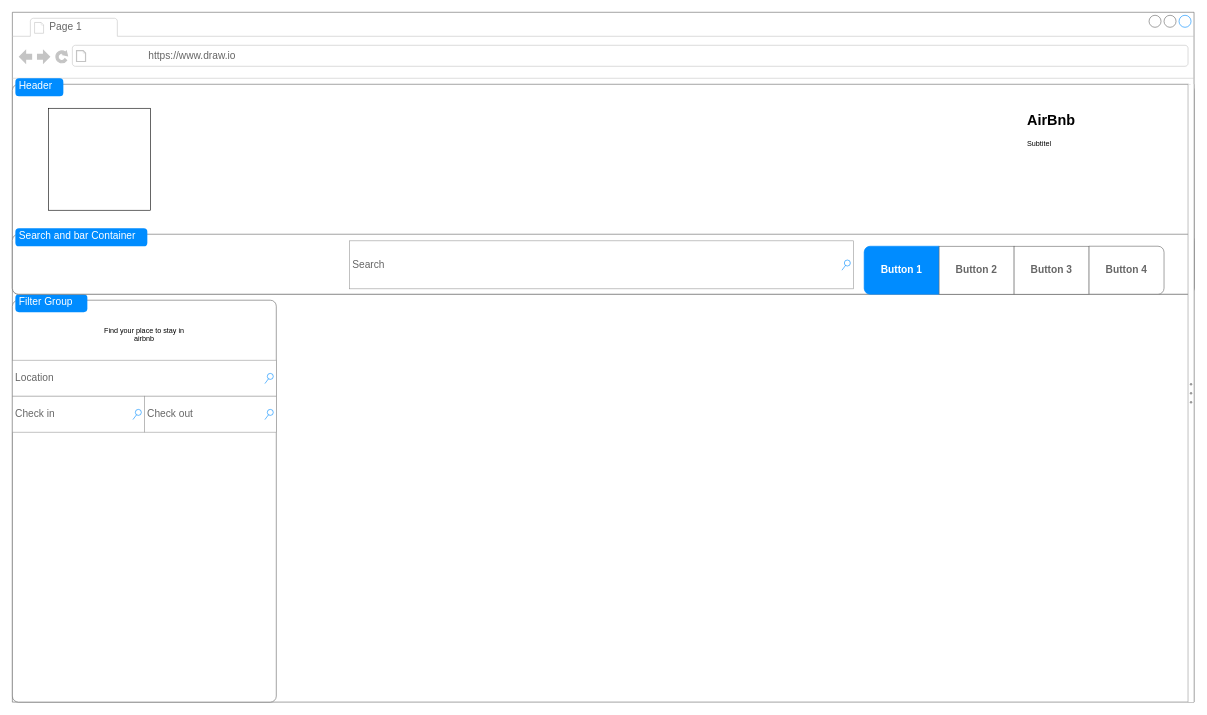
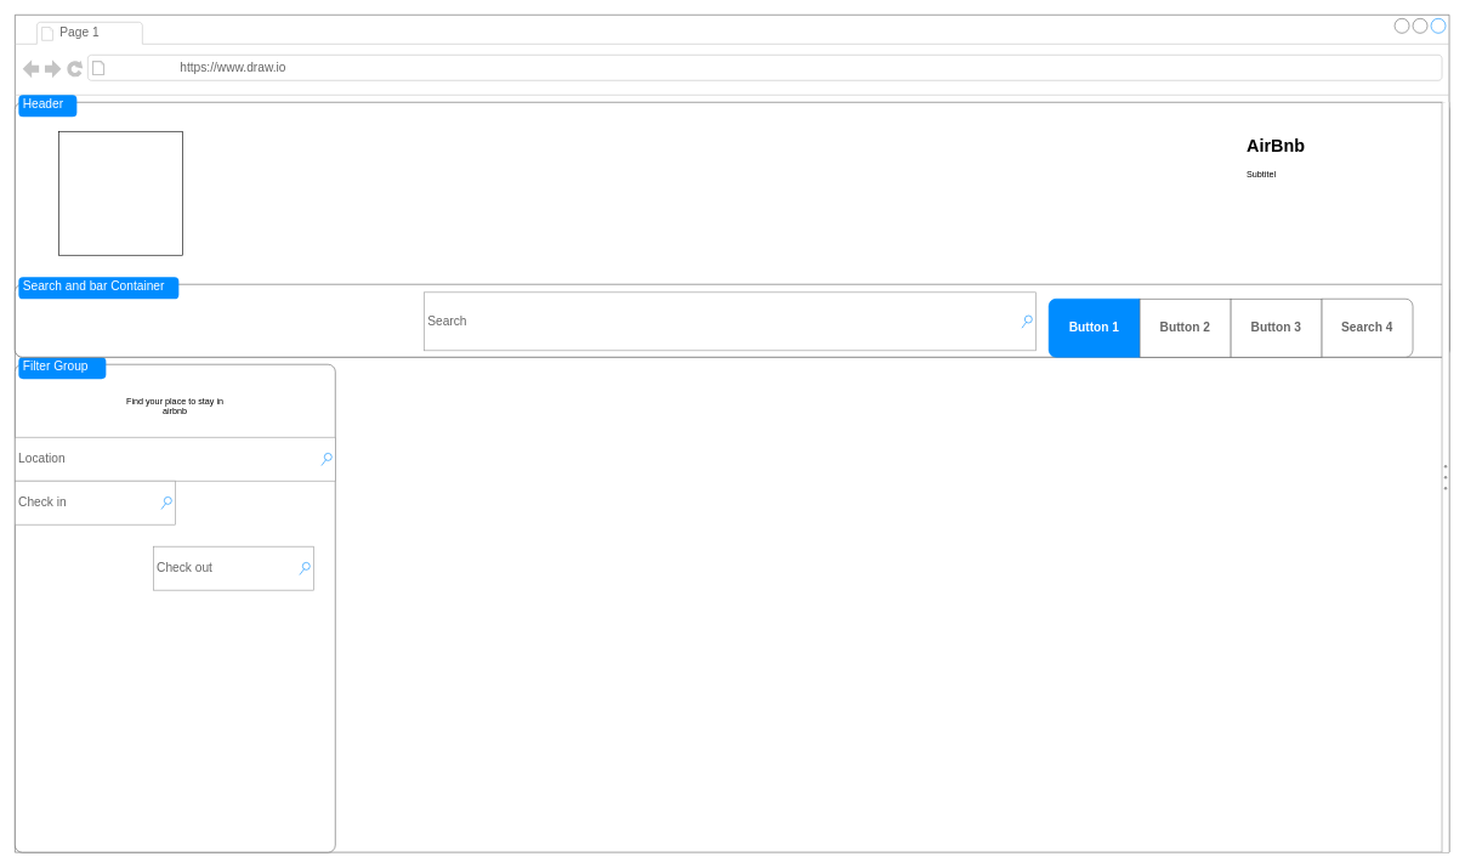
  <mxCell id="0" />
  <mxCell id="1" parent="0" />
  <mxCell id="2" value="" style="strokeWidth=1;shadow=0;dashed=0;align=center;html=1;shape=mxgraph.mockup.containers.browserWindow;rSize=0;strokeColor=#666666;strokeColor2=#008cff;strokeColor3=#c4c4c4;mainText=,;recursiveResize=0;" vertex="1" parent="1"><mxGeometry x="20" y="20" width="1970" height="1150" as="geometry" /></mxCell>
  <mxCell id="3" value="Page 1" style="strokeWidth=1;shadow=0;dashed=0;align=center;html=1;shape=mxgraph.mockup.containers.anchor;fontSize=17;fontColor=#666666;align=left;whiteSpace=wrap;" vertex="1" parent="2"><mxGeometry x="60" y="12" width="110" height="26" as="geometry" /></mxCell>
  <mxCell id="4" value="https://www.draw.io" style="strokeWidth=1;shadow=0;dashed=0;align=center;html=1;shape=mxgraph.mockup.containers.anchor;rSize=0;fontSize=17;fontColor=#666666;align=left;" vertex="1" parent="2"><mxGeometry x="225" y="60" width="250" height="26" as="geometry" /></mxCell>
  <mxCell id="5" value="" style="shape=mxgraph.mockup.containers.marginRect;rectMarginTop=10;strokeColor=#666666;strokeWidth=1;dashed=0;rounded=1;arcSize=5;recursiveResize=0;html=1;whiteSpace=wrap;" vertex="1" parent="2"><mxGeometry y="470" width="440" height="680" as="geometry" /></mxCell>
  <mxCell id="6" value="Filter Group" style="shape=rect;strokeColor=none;fillColor=#008cff;strokeWidth=1;dashed=0;rounded=1;arcSize=20;fontColor=#ffffff;fontSize=17;spacing=2;spacingTop=-2;align=left;autosize=1;spacingLeft=4;resizeWidth=0;resizeHeight=0;perimeter=none;html=1;whiteSpace=wrap;" vertex="1" parent="5"><mxGeometry x="5" width="120" height="30" as="geometry" /></mxCell>
  <mxCell id="7" value="Find your place to stay in airbnb&lt;div&gt;&lt;br&gt;&lt;/div&gt;" style="text;html=1;align=center;verticalAlign=middle;whiteSpace=wrap;rounded=0;" vertex="1" parent="5"><mxGeometry x="145" y="50" width="150" height="50" as="geometry" /></mxCell>
  <mxCell id="8" value="Location" style="strokeWidth=1;shadow=0;dashed=0;align=center;html=1;shape=mxgraph.mockup.forms.searchBox;strokeColor=#999999;mainText=;strokeColor2=#008cff;fontColor=#666666;fontSize=17;align=left;spacingLeft=3;whiteSpace=wrap;" vertex="1" parent="5"><mxGeometry y="110" width="440" height="60" as="geometry" /></mxCell>
  <mxCell id="9" value="Check in" style="strokeWidth=1;shadow=0;dashed=0;align=center;html=1;shape=mxgraph.mockup.forms.searchBox;strokeColor=#999999;mainText=;strokeColor2=#008cff;fontColor=#666666;fontSize=17;align=left;spacingLeft=3;whiteSpace=wrap;" vertex="1" parent="5"><mxGeometry y="170" width="220" height="60" as="geometry" /></mxCell>
- <mxCell id="10" value="Check out" style="strokeWidth=1;shadow=0;dashed=0;align=center;html=1;shape=mxgraph.mockup.forms.searchBox;strokeColor=#999999;mainText=;strokeColor2=#008cff;fontColor=#666666;fontSize=17;align=left;spacingLeft=3;whiteSpace=wrap;" vertex="1" parent="5"><mxGeometry x="220" y="170" width="220" height="60" as="geometry" /></mxCell>
+ <mxCell id="10" value="Check out" style="strokeWidth=1;shadow=0;dashed=0;align=center;html=1;shape=mxgraph.mockup.forms.searchBox;strokeColor=#999999;mainText=;strokeColor2=#008cff;fontColor=#666666;fontSize=17;align=left;spacingLeft=3;whiteSpace=wrap;" vertex="1" parent="5"><mxGeometry x="190" y="260" width="220" height="60" as="geometry" /></mxCell>
  <mxCell id="11" value="" style="shape=mxgraph.mockup.containers.marginRect;rectMarginTop=10;strokeColor=#666666;strokeWidth=1;dashed=0;rounded=1;arcSize=5;recursiveResize=0;html=1;whiteSpace=wrap;" vertex="1" parent="1"><mxGeometry x="20" y="130" width="1970" height="360" as="geometry" /></mxCell>
  <mxCell id="12" value="Header" style="shape=rect;strokeColor=none;fillColor=#008cff;strokeWidth=1;dashed=0;rounded=1;arcSize=20;fontColor=#ffffff;fontSize=17;spacing=2;spacingTop=-2;align=left;autosize=1;spacingLeft=4;resizeWidth=0;resizeHeight=0;perimeter=none;html=1;whiteSpace=wrap;" vertex="1" parent="11"><mxGeometry x="5" width="80" height="30" as="geometry" /></mxCell>
  <mxCell id="13" value="" style="whiteSpace=wrap;html=1;aspect=fixed;" vertex="1" parent="11"><mxGeometry x="60" y="50" width="170" height="170" as="geometry" /></mxCell>
  <mxCell id="14" value="" style="shape=mxgraph.mockup.containers.marginRect;rectMarginTop=10;strokeColor=#666666;strokeWidth=1;dashed=0;rounded=1;arcSize=5;recursiveResize=0;html=1;whiteSpace=wrap;" vertex="1" parent="11"><mxGeometry y="250" width="1970" height="110" as="geometry" /></mxCell>
  <mxCell id="15" value="Search and bar Container" style="shape=rect;strokeColor=none;fillColor=#008cff;strokeWidth=1;dashed=0;rounded=1;arcSize=20;fontColor=#ffffff;fontSize=17;spacing=2;spacingTop=-2;align=left;autosize=1;spacingLeft=4;resizeWidth=0;resizeHeight=0;perimeter=none;html=1;whiteSpace=wrap;" vertex="1" parent="14"><mxGeometry x="5" width="220" height="30" as="geometry" /></mxCell>
  <mxCell id="16" value="" style="swimlane;shape=mxgraph.bootstrap.anchor;strokeColor=#666666;fillColor=#ffffff;fontColor=#666666;fontStyle=0;childLayout=stackLayout;horizontal=0;startSize=0;horizontalStack=1;resizeParent=1;resizeParentMax=0;resizeLast=0;collapsible=0;marginBottom=0;whiteSpace=wrap;html=1;" vertex="1" parent="14"><mxGeometry x="1420" y="30" width="500" height="80" as="geometry" /></mxCell>
  <mxCell id="17" value="Button 1" style="text;strokeColor=#008CFF;align=center;verticalAlign=middle;spacingLeft=10;spacingRight=10;overflow=hidden;points=[[0,0.5],[1,0.5]];portConstraint=eastwest;rotatable=0;whiteSpace=wrap;html=1;shape=mxgraph.mockup.leftButton;rSize=10;fillColor=#008CFF;fontColor=#ffffff;fontSize=17;fontStyle=1;" vertex="1" parent="16"><mxGeometry width="125" height="80" as="geometry" /></mxCell>
  <mxCell id="18" value="Button 2" style="text;strokeColor=inherit;align=center;verticalAlign=middle;spacingLeft=10;spacingRight=10;overflow=hidden;points=[[0,0.5],[1,0.5]];portConstraint=eastwest;rotatable=0;whiteSpace=wrap;html=1;rSize=5;fillColor=inherit;fontColor=inherit;fontSize=17;fontStyle=1;" vertex="1" parent="16"><mxGeometry x="125" width="125" height="80" as="geometry" /></mxCell>
  <mxCell id="19" value="Button 3" style="text;strokeColor=inherit;align=center;verticalAlign=middle;spacingLeft=10;spacingRight=10;overflow=hidden;points=[[0,0.5],[1,0.5]];portConstraint=eastwest;rotatable=0;whiteSpace=wrap;html=1;rSize=5;fillColor=inherit;fontColor=inherit;fontSize=17;fontStyle=1;" vertex="1" parent="16"><mxGeometry x="250" width="125" height="80" as="geometry" /></mxCell>
- <mxCell id="20" value="Button 4" style="text;strokeColor=inherit;align=center;verticalAlign=middle;spacingLeft=10;spacingRight=10;overflow=hidden;points=[[0,0.5],[1,0.5]];portConstraint=eastwest;rotatable=0;whiteSpace=wrap;html=1;shape=mxgraph.mockup.rightButton;rSize=10;fillColor=inherit;fontColor=inherit;fontSize=17;fontStyle=1;" vertex="1" parent="16"><mxGeometry x="375" width="125" height="80" as="geometry" /></mxCell>
+ <mxCell id="20" value="Search 4" style="text;strokeColor=inherit;align=center;verticalAlign=middle;spacingLeft=10;spacingRight=10;overflow=hidden;points=[[0,0.5],[1,0.5]];portConstraint=eastwest;rotatable=0;whiteSpace=wrap;html=1;shape=mxgraph.mockup.rightButton;rSize=10;fillColor=inherit;fontColor=inherit;fontSize=17;fontStyle=1;" vertex="1" parent="16"><mxGeometry x="375" width="125" height="80" as="geometry" /></mxCell>
  <mxCell id="21" value="Search" style="strokeWidth=1;shadow=0;dashed=0;align=center;html=1;shape=mxgraph.mockup.forms.searchBox;strokeColor=#999999;mainText=;strokeColor2=#008cff;fontColor=#666666;fontSize=17;align=left;spacingLeft=3;whiteSpace=wrap;" vertex="1" parent="14"><mxGeometry x="562" y="21" width="840" height="80" as="geometry" /></mxCell>
  <mxCell id="22" value="&lt;h1 style=&quot;margin-top: 0px;&quot;&gt;AirBnb&lt;/h1&gt;&lt;p&gt;Subtitel&lt;/p&gt;" style="text;html=1;whiteSpace=wrap;overflow=hidden;rounded=0;" vertex="1" parent="11"><mxGeometry x="1690" y="50" width="220" height="160" as="geometry" /></mxCell>
  <mxCell id="23" value="" style="verticalLabelPosition=bottom;shadow=0;dashed=0;align=center;html=1;verticalAlign=top;strokeWidth=1;shape=mxgraph.mockup.forms.splitter;strokeColor=#999999;direction=north;" vertex="1" parent="1"><mxGeometry x="1980" y="140" width="10" height="1030" as="geometry" /></mxCell>
